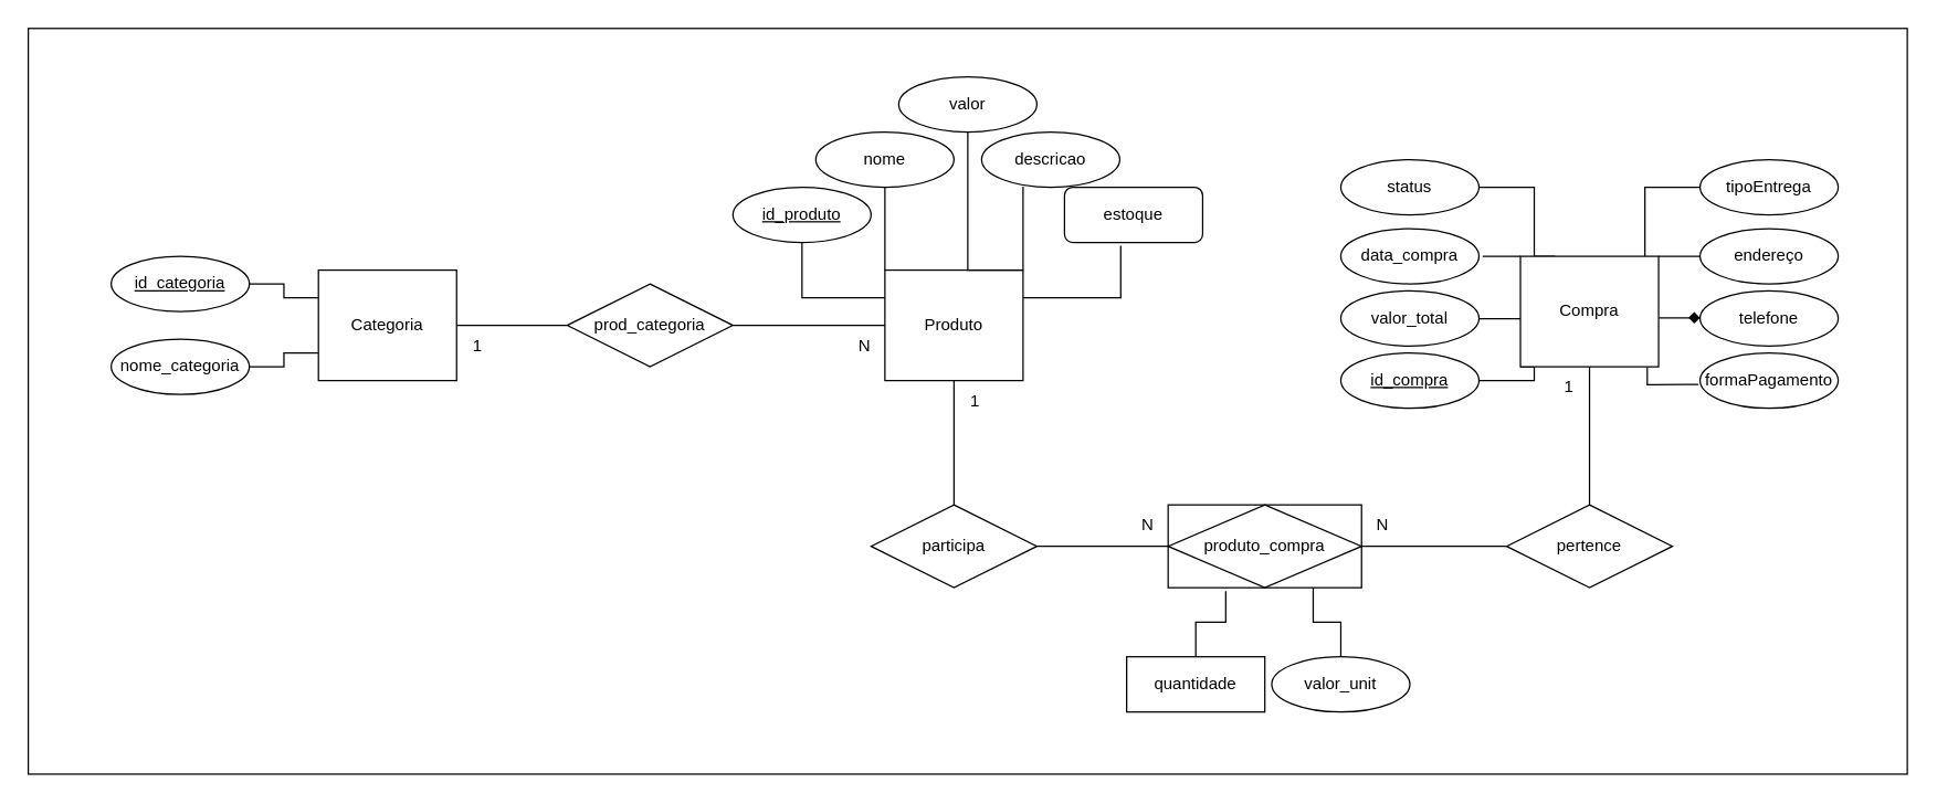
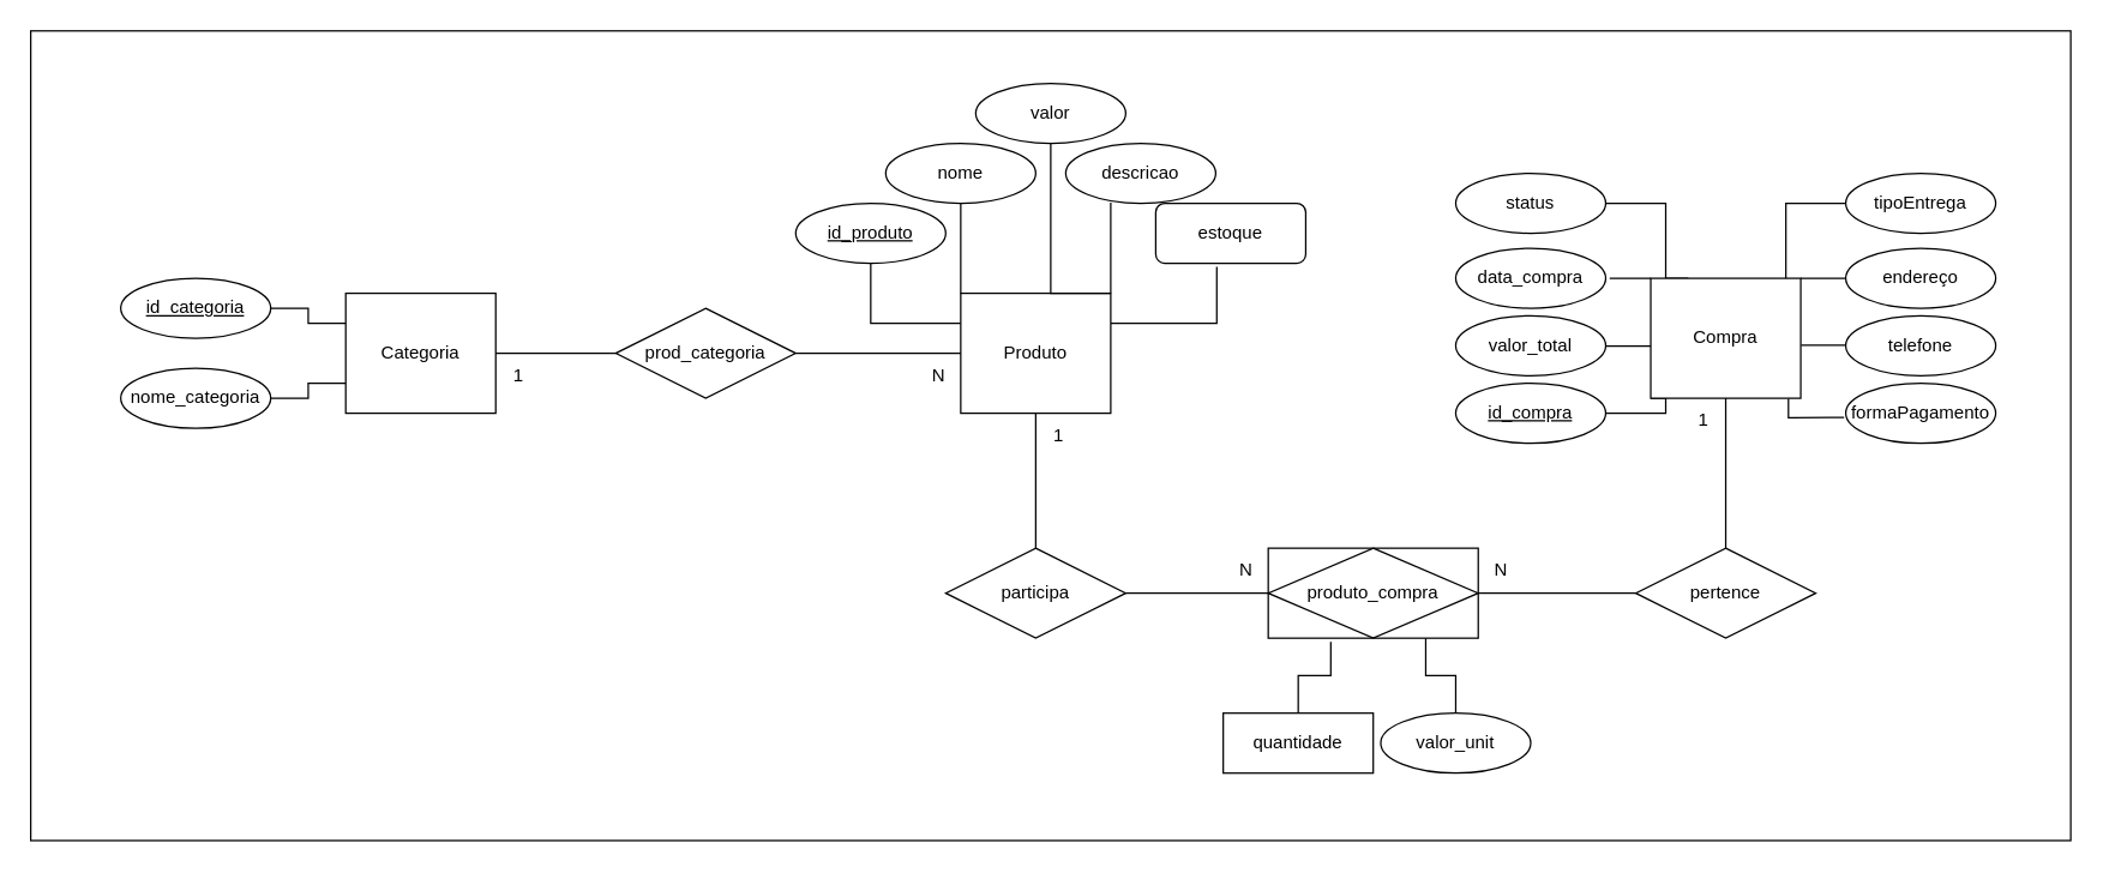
  <mxCell id="0" />
  <mxCell id="1" parent="0" />
  <mxCell id="2" value="" style="rounded=0;whiteSpace=wrap;html=1;fillColor=none;" vertex="1" parent="1"><mxGeometry x="20" y="20" width="1360" height="540" as="geometry" /></mxCell>
  <mxCell id="3" style="edgeStyle=orthogonalEdgeStyle;rounded=0;orthogonalLoop=1;jettySize=auto;html=1;exitX=1;exitY=0.5;exitDx=0;exitDy=0;entryX=0;entryY=0.5;entryDx=0;entryDy=0;endArrow=none;startFill=0;" edge="1" parent="1" source="37"><mxGeometry relative="1" as="geometry"><mxPoint x="880" y="395" as="targetPoint" /><Array as="points" /></mxGeometry></mxCell>
  <mxCell id="4" style="edgeStyle=orthogonalEdgeStyle;rounded=0;orthogonalLoop=1;jettySize=auto;html=1;exitX=0;exitY=0.25;exitDx=0;exitDy=0;entryX=0.5;entryY=1;entryDx=0;entryDy=0;endArrow=none;startFill=0;" edge="1" parent="1" source="6" target="21"><mxGeometry relative="1" as="geometry" /></mxCell>
  <mxCell id="5" style="edgeStyle=orthogonalEdgeStyle;rounded=0;orthogonalLoop=1;jettySize=auto;html=1;exitX=1;exitY=0.25;exitDx=0;exitDy=0;entryX=0.407;entryY=1.059;entryDx=0;entryDy=0;entryPerimeter=0;endArrow=none;startFill=0;" edge="1" parent="1" source="6" target="24"><mxGeometry relative="1" as="geometry"><Array as="points"><mxPoint x="811" y="215" /></Array></mxGeometry></mxCell>
  <mxCell id="6" value="Produto" style="whiteSpace=wrap;html=1;align=center;" vertex="1" parent="1"><mxGeometry x="640" y="195" width="100" height="80" as="geometry" /></mxCell>
  <mxCell id="7" style="edgeStyle=orthogonalEdgeStyle;rounded=0;orthogonalLoop=1;jettySize=auto;html=1;exitX=0;exitY=1;exitDx=0;exitDy=0;entryX=1;entryY=0.5;entryDx=0;entryDy=0;endArrow=none;startFill=0;" edge="1" parent="1" source="13" target="40"><mxGeometry relative="1" as="geometry"><Array as="points"><mxPoint x="1110" y="265" /><mxPoint x="1110" y="275" /></Array></mxGeometry></mxCell>
  <mxCell id="8" style="edgeStyle=orthogonalEdgeStyle;rounded=0;orthogonalLoop=1;jettySize=auto;html=1;exitX=0.001;exitY=0.565;exitDx=0;exitDy=0;entryX=1;entryY=0.5;entryDx=0;entryDy=0;exitPerimeter=0;endArrow=none;startFill=0;" edge="1" parent="1" source="13" target="41"><mxGeometry relative="1" as="geometry"><Array as="points" /></mxGeometry></mxCell>
  <mxCell id="9" style="edgeStyle=orthogonalEdgeStyle;rounded=0;orthogonalLoop=1;jettySize=auto;html=1;exitX=0.25;exitY=0;exitDx=0;exitDy=0;entryX=1;entryY=0.5;entryDx=0;entryDy=0;endArrow=none;startFill=0;" edge="1" parent="1" source="13" target="44"><mxGeometry relative="1" as="geometry"><Array as="points"><mxPoint x="1110" y="185" /><mxPoint x="1110" y="135" /></Array></mxGeometry></mxCell>
- <mxCell id="10" style="edgeStyle=orthogonalEdgeStyle;rounded=0;orthogonalLoop=1;jettySize=auto;html=1;exitX=1.002;exitY=0.557;exitDx=0;exitDy=0;entryX=0;entryY=0.5;entryDx=0;entryDy=0;exitPerimeter=0;endArrow=diamond;startFill=0;" edge="1" parent="1" source="13" target="42"><mxGeometry relative="1" as="geometry"><Array as="points" /></mxGeometry></mxCell>
+ <mxCell id="10" style="edgeStyle=orthogonalEdgeStyle;rounded=0;orthogonalLoop=1;jettySize=auto;html=1;exitX=1.002;exitY=0.557;exitDx=0;exitDy=0;entryX=0;entryY=0.5;entryDx=0;entryDy=0;exitPerimeter=0;endArrow=none;startFill=0;" edge="1" parent="1" source="13" target="42"><mxGeometry relative="1" as="geometry"><Array as="points" /></mxGeometry></mxCell>
  <mxCell id="11" style="edgeStyle=orthogonalEdgeStyle;rounded=0;orthogonalLoop=1;jettySize=auto;html=1;exitX=1;exitY=0;exitDx=0;exitDy=0;entryX=0;entryY=0.5;entryDx=0;entryDy=0;endArrow=none;startFill=0;" edge="1" parent="1" source="13" target="45"><mxGeometry relative="1" as="geometry" /></mxCell>
  <mxCell id="12" style="edgeStyle=orthogonalEdgeStyle;rounded=0;orthogonalLoop=1;jettySize=auto;html=1;exitX=0.901;exitY=0.012;exitDx=0;exitDy=0;entryX=0;entryY=0.5;entryDx=0;entryDy=0;exitPerimeter=0;endArrow=none;startFill=0;" edge="1" parent="1" source="13" target="43"><mxGeometry relative="1" as="geometry" /></mxCell>
  <mxCell id="13" value="Compra" style="whiteSpace=wrap;html=1;align=center;" vertex="1" parent="1"><mxGeometry x="1100" y="185" width="100" height="80" as="geometry" /></mxCell>
  <mxCell id="14" style="edgeStyle=orthogonalEdgeStyle;rounded=0;orthogonalLoop=1;jettySize=auto;html=1;exitX=1;exitY=0.5;exitDx=0;exitDy=0;entryX=0;entryY=0.5;entryDx=0;entryDy=0;endArrow=none;startFill=0;" edge="1" parent="1" source="30" target="6"><mxGeometry relative="1" as="geometry" /></mxCell>
  <mxCell id="15" style="edgeStyle=orthogonalEdgeStyle;rounded=0;orthogonalLoop=1;jettySize=auto;html=1;exitX=0;exitY=0.25;exitDx=0;exitDy=0;endArrow=none;startFill=0;" edge="1" parent="1" source="17" target="19"><mxGeometry relative="1" as="geometry" /></mxCell>
  <mxCell id="16" style="edgeStyle=orthogonalEdgeStyle;rounded=0;orthogonalLoop=1;jettySize=auto;html=1;exitX=0;exitY=0.75;exitDx=0;exitDy=0;endArrow=none;startFill=0;" edge="1" parent="1" source="17" target="20"><mxGeometry relative="1" as="geometry" /></mxCell>
  <mxCell id="17" value="Categoria" style="whiteSpace=wrap;html=1;align=center;" vertex="1" parent="1"><mxGeometry x="230" y="195" width="100" height="80" as="geometry" /></mxCell>
  <mxCell id="18" style="edgeStyle=orthogonalEdgeStyle;rounded=0;orthogonalLoop=1;jettySize=auto;html=1;exitX=0;exitY=0.5;exitDx=0;exitDy=0;entryX=1;entryY=0.5;entryDx=0;entryDy=0;endArrow=none;startFill=0;" edge="1" parent="1" source="39"><mxGeometry relative="1" as="geometry"><mxPoint x="985" y="395" as="targetPoint" /><Array as="points" /></mxGeometry></mxCell>
  <mxCell id="19" value="id_categoria" style="ellipse;whiteSpace=wrap;html=1;align=center;fontStyle=4;" vertex="1" parent="1"><mxGeometry x="80" y="185" width="100" height="40" as="geometry" /></mxCell>
  <mxCell id="20" value="nome_categoria" style="ellipse;whiteSpace=wrap;html=1;align=center;" vertex="1" parent="1"><mxGeometry x="80" y="245" width="100" height="40" as="geometry" /></mxCell>
  <mxCell id="21" value="id_produto" style="ellipse;whiteSpace=wrap;html=1;align=center;fontStyle=4;" vertex="1" parent="1"><mxGeometry x="530" y="135" width="100" height="40" as="geometry" /></mxCell>
  <mxCell id="22" style="edgeStyle=orthogonalEdgeStyle;rounded=0;orthogonalLoop=1;jettySize=auto;html=1;exitX=0.3;exitY=0.988;exitDx=0;exitDy=0;exitPerimeter=0;entryX=1;entryY=0;entryDx=0;entryDy=0;endArrow=none;startFill=0;" edge="1" parent="1" source="23" target="6"><mxGeometry relative="1" as="geometry"><mxPoint x="724.714" y="195" as="targetPoint" /><Array as="points" /></mxGeometry></mxCell>
  <mxCell id="23" value="descricao" style="ellipse;whiteSpace=wrap;html=1;align=center;" vertex="1" parent="1"><mxGeometry x="710" y="95" width="100" height="40" as="geometry" /></mxCell>
  <mxCell id="24" value="estoque" style="whiteSpace=wrap;html=1;align=center;rounded=1;" vertex="1" parent="1"><mxGeometry x="770" y="135" width="100" height="40" as="geometry" /></mxCell>
  <mxCell id="25" value="nome" style="ellipse;whiteSpace=wrap;html=1;align=center;" vertex="1" parent="1"><mxGeometry x="590" y="95" width="100" height="40" as="geometry" /></mxCell>
  <mxCell id="26" value="valor" style="ellipse;whiteSpace=wrap;html=1;align=center;" vertex="1" parent="1"><mxGeometry x="650" y="55" width="100" height="40" as="geometry" /></mxCell>
  <mxCell id="27" style="edgeStyle=orthogonalEdgeStyle;rounded=0;orthogonalLoop=1;jettySize=auto;html=1;exitX=0;exitY=0;exitDx=0;exitDy=0;entryX=0.5;entryY=1;entryDx=0;entryDy=0;endArrow=none;startFill=0;" edge="1" parent="1" source="6" target="25"><mxGeometry relative="1" as="geometry"><Array as="points"><mxPoint x="640" y="155" /><mxPoint x="640" y="155" /></Array></mxGeometry></mxCell>
  <mxCell id="28" style="edgeStyle=orthogonalEdgeStyle;rounded=0;orthogonalLoop=1;jettySize=auto;html=1;exitX=1;exitY=0;exitDx=0;exitDy=0;entryX=0.5;entryY=1;entryDx=0;entryDy=0;endArrow=none;startFill=0;" edge="1" parent="1" source="6" target="26"><mxGeometry relative="1" as="geometry"><Array as="points"><mxPoint x="700" y="195" /></Array></mxGeometry></mxCell>
  <mxCell id="29" value="" style="edgeStyle=orthogonalEdgeStyle;rounded=0;orthogonalLoop=1;jettySize=auto;html=1;exitX=1;exitY=0.5;exitDx=0;exitDy=0;entryX=0;entryY=0.5;entryDx=0;entryDy=0;endArrow=none;startFill=0;" edge="1" parent="1" source="17" target="30"><mxGeometry relative="1" as="geometry"><mxPoint x="310" y="235" as="sourcePoint" /><mxPoint x="640" y="235" as="targetPoint" /></mxGeometry></mxCell>
  <mxCell id="30" value="prod_categoria" style="shape=rhombus;perimeter=rhombusPerimeter;whiteSpace=wrap;html=1;align=center;" vertex="1" parent="1"><mxGeometry x="410" y="205" width="120" height="60" as="geometry" /></mxCell>
  <mxCell id="31" value="1" style="text;html=1;align=center;verticalAlign=middle;resizable=0;points=[];autosize=1;strokeColor=none;fillColor=none;" vertex="1" parent="1"><mxGeometry x="330" y="235" width="30" height="30" as="geometry" /></mxCell>
  <mxCell id="32" value="N" style="text;html=1;align=center;verticalAlign=middle;resizable=0;points=[];autosize=1;strokeColor=none;fillColor=none;" vertex="1" parent="1"><mxGeometry x="610" y="235" width="30" height="30" as="geometry" /></mxCell>
  <mxCell id="33" style="edgeStyle=orthogonalEdgeStyle;rounded=0;orthogonalLoop=1;jettySize=auto;html=1;exitX=0.298;exitY=1.042;exitDx=0;exitDy=0;entryX=0.5;entryY=0;entryDx=0;entryDy=0;endArrow=none;startFill=0;exitPerimeter=0;" edge="1" parent="1" source="35" target="50"><mxGeometry relative="1" as="geometry" /></mxCell>
  <mxCell id="34" style="edgeStyle=orthogonalEdgeStyle;rounded=0;orthogonalLoop=1;jettySize=auto;html=1;exitX=0.75;exitY=1;exitDx=0;exitDy=0;entryX=0.5;entryY=0;entryDx=0;entryDy=0;endArrow=none;startFill=0;" edge="1" parent="1" source="35" target="51"><mxGeometry relative="1" as="geometry" /></mxCell>
  <mxCell id="35" value="produto_compra" style="shape=associativeEntity;whiteSpace=wrap;html=1;align=center;" vertex="1" parent="1"><mxGeometry x="845" y="365" width="140" height="60" as="geometry" /></mxCell>
  <mxCell id="36" value="" style="edgeStyle=orthogonalEdgeStyle;rounded=0;orthogonalLoop=1;jettySize=auto;html=1;exitX=0.5;exitY=1;exitDx=0;exitDy=0;entryX=0.5;entryY=0;entryDx=0;entryDy=0;endArrow=none;startFill=0;" edge="1" parent="1" source="6" target="37"><mxGeometry relative="1" as="geometry"><mxPoint x="690" y="275" as="sourcePoint" /><mxPoint x="880" y="395" as="targetPoint" /><Array as="points" /></mxGeometry></mxCell>
  <mxCell id="37" value="participa" style="shape=rhombus;perimeter=rhombusPerimeter;whiteSpace=wrap;html=1;align=center;" vertex="1" parent="1"><mxGeometry x="630" y="365" width="120" height="60" as="geometry" /></mxCell>
  <mxCell id="38" value="" style="edgeStyle=orthogonalEdgeStyle;rounded=0;orthogonalLoop=1;jettySize=auto;html=1;exitX=0.5;exitY=1;exitDx=0;exitDy=0;entryX=0.5;entryY=0;entryDx=0;entryDy=0;endArrow=none;startFill=0;" edge="1" parent="1" source="13" target="39"><mxGeometry relative="1" as="geometry"><mxPoint x="1150" y="265" as="sourcePoint" /><mxPoint x="985" y="395" as="targetPoint" /><Array as="points" /></mxGeometry></mxCell>
  <mxCell id="39" value="pertence" style="shape=rhombus;perimeter=rhombusPerimeter;whiteSpace=wrap;html=1;align=center;" vertex="1" parent="1"><mxGeometry x="1090" y="365" width="120" height="60" as="geometry" /></mxCell>
  <mxCell id="40" value="id_compra" style="ellipse;whiteSpace=wrap;html=1;align=center;fontStyle=4;" vertex="1" parent="1"><mxGeometry x="970" y="255" width="100" height="40" as="geometry" /></mxCell>
  <mxCell id="41" value="valor_total" style="ellipse;whiteSpace=wrap;html=1;align=center;" vertex="1" parent="1"><mxGeometry x="970" y="210" width="100" height="40" as="geometry" /></mxCell>
  <mxCell id="42" value="telefone" style="ellipse;whiteSpace=wrap;html=1;align=center;" vertex="1" parent="1"><mxGeometry x="1230" y="210" width="100" height="40" as="geometry" /></mxCell>
  <mxCell id="43" value="tipoEntrega" style="ellipse;whiteSpace=wrap;html=1;align=center;" vertex="1" parent="1"><mxGeometry x="1230" y="115" width="100" height="40" as="geometry" /></mxCell>
  <mxCell id="44" value="status" style="ellipse;whiteSpace=wrap;html=1;align=center;" vertex="1" parent="1"><mxGeometry x="970" y="115" width="100" height="40" as="geometry" /></mxCell>
  <mxCell id="45" value="endereço" style="ellipse;whiteSpace=wrap;html=1;align=center;" vertex="1" parent="1"><mxGeometry x="1230" y="165" width="100" height="40" as="geometry" /></mxCell>
  <mxCell id="46" value="formaPagamento" style="ellipse;whiteSpace=wrap;html=1;align=center;" vertex="1" parent="1"><mxGeometry x="1230" y="255" width="100" height="40" as="geometry" /></mxCell>
  <mxCell id="47" value="data_compra" style="ellipse;whiteSpace=wrap;html=1;align=center;" vertex="1" parent="1"><mxGeometry x="970" y="165" width="100" height="40" as="geometry" /></mxCell>
  <mxCell id="48" style="edgeStyle=orthogonalEdgeStyle;rounded=0;orthogonalLoop=1;jettySize=auto;html=1;exitX=0;exitY=0;exitDx=0;exitDy=0;entryX=1.026;entryY=0.487;entryDx=0;entryDy=0;entryPerimeter=0;endArrow=none;startFill=0;" edge="1" parent="1" source="13" target="47"><mxGeometry relative="1" as="geometry" /></mxCell>
  <mxCell id="49" style="edgeStyle=orthogonalEdgeStyle;rounded=0;orthogonalLoop=1;jettySize=auto;html=1;exitX=0.918;exitY=1.004;exitDx=0;exitDy=0;entryX=-0.011;entryY=0.568;entryDx=0;entryDy=0;entryPerimeter=0;exitPerimeter=0;endArrow=none;startFill=0;" edge="1" parent="1" source="13" target="46"><mxGeometry relative="1" as="geometry"><Array as="points"><mxPoint x="1192" y="278" /><mxPoint x="1194" y="278" /></Array></mxGeometry></mxCell>
  <mxCell id="50" value="quantidade" style="whiteSpace=wrap;html=1;align=center;rounded=0;" vertex="1" parent="1"><mxGeometry x="815" y="475" width="100" height="40" as="geometry" /></mxCell>
  <mxCell id="51" value="valor_unit" style="ellipse;whiteSpace=wrap;html=1;align=center;" vertex="1" parent="1"><mxGeometry x="920" y="475" width="100" height="40" as="geometry" /></mxCell>
  <mxCell id="52" value="1" style="text;html=1;align=center;verticalAlign=middle;resizable=0;points=[];autosize=1;strokeColor=none;fillColor=none;" vertex="1" parent="1"><mxGeometry x="690" y="275" width="30" height="30" as="geometry" /></mxCell>
  <mxCell id="53" value="N" style="text;html=1;align=center;verticalAlign=middle;resizable=0;points=[];autosize=1;strokeColor=none;fillColor=none;" vertex="1" parent="1"><mxGeometry x="815" y="365" width="30" height="30" as="geometry" /></mxCell>
  <mxCell id="54" value="N" style="text;html=1;align=center;verticalAlign=middle;resizable=0;points=[];autosize=1;strokeColor=none;fillColor=none;" vertex="1" parent="1"><mxGeometry x="985" y="365" width="30" height="30" as="geometry" /></mxCell>
  <mxCell id="55" value="1" style="text;html=1;align=center;verticalAlign=middle;resizable=0;points=[];autosize=1;strokeColor=none;fillColor=none;" vertex="1" parent="1"><mxGeometry x="1120" y="265" width="30" height="30" as="geometry" /></mxCell>
